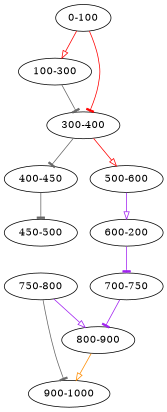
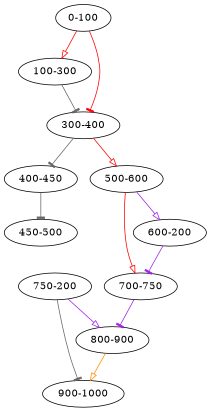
  strict digraph {
    node [data="[id=G1.1,strand=+,score=0.100000],[id=G2.1,strand=+,score=0.100000]"]
    edge [arrowhead=tee color=gray40 data="[id=G2.1,strand=+,score=0.001000]"]
-   "750-800" [data="[id=G1.1,strand=+,score=0.050000],[id=G2.1,strand=+,score=0.050000]"]
+   "750-800" [data="[id=G1.1,strand=+,score=0.050000],[id=G2.1,strand=+,score=0.050000]" label="750-200"]
    "900-1000"
    "800-900" [data="[id=G2.1,strand=+,score=0.100000]"]
    "400-450" [data="[id=G2.1,strand=+,score=0.050000]"]
    "450-500" [data="[id=G2.1,strand=+,score=0.050000],[id=G3.1,strand=+,score=0.050000]"]
    "100-300" [data="[id=G2.1,strand=+,score=0.200000]"]
    "0-100"
    "300-400"
    "500-600" [data="[id=G1.1,strand=+,score=0.100000],[id=G2.1,strand=+,score=0.100000],[id=G3.1,strand=+,score=0.100000]"]
    "700-750" [data="[id=G1.1,strand=+,score=0.050000],[id=G2.1,strand=+,score=0.050000],[id=G3.1,strand=+,score=0.050000]"]
    n11 [data="[id=G2.1,strand=+,score=0.100000],[id=G3.1,strand=+,score=0.100000]" label="600-200"]
    "750-800" -> "900-1000" [data="[id=G1.1,strand=+,score=0.001000]"]
    "750-800" -> "800-900" [arrowhead=onormal color=purple]
    "800-900" -> "900-1000" [arrowhead=onormal color=darkorange]
    "400-450" -> "450-500"
    "100-300" -> "300-400"
    "0-100" -> "100-300" [arrowhead=onormal color=red]
    "0-100" -> "300-400" [color=red data="[id=G1.1,strand=+,score=0.001000]"]
    "300-400" -> "400-450"
    "300-400" -> "500-600" [arrowhead=onormal color=red data="[id=G1.1,strand=+,score=0.001000]"]
+   "500-600" -> "700-750" [arrowhead=onormal color=red data="[id=G1.1,strand=+,score=0.001000]"]
    "500-600" -> n11 [arrowhead=onormal color=purple data="[id=G2.1,strand=+,score=0.001000],[id=G3.1,strand=+,score=0.001000]"]
    "700-750" -> "800-900" [color=purple data="[id=G1.1,strand=+,score=0.001000],[id=G2.1,strand=+,score=0.001000]"]
    n11 -> "700-750" [color=purple data="[id=G2.1,strand=+,score=0.001000],[id=G3.1,strand=+,score=0.001000]"]
  }
